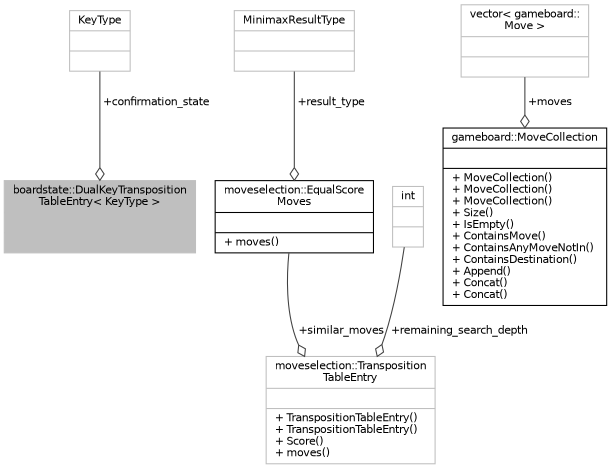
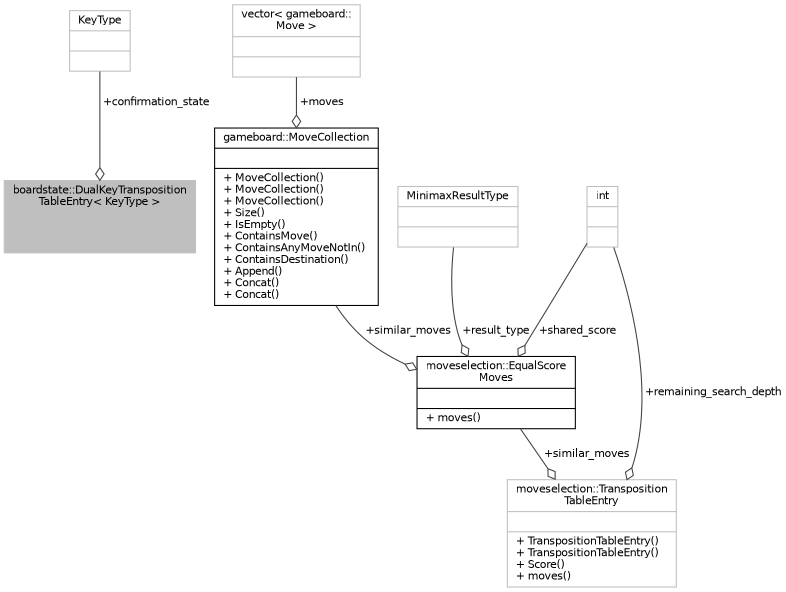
  digraph {
    node [color=grey75 fillcolor=white fontname=Helvetica fontsize=10 shape=record style=filled]
    edge [arrowhead=odiamond color=grey25 fontname=Helvetica fontsize=10 labelfontname=Helvetica labelfontsize=10 style=solid]
    n1 [fillcolor=grey75 fontcolor=black height=0.2 label="{boardstate::DualKeyTransposition\lTableEntry\< KeyType \>\n||}" width=0.4]
    n2 [height=0.2 label="{moveselection::Transposition\lTableEntry\n||+ TranspositionTableEntry()\l+ TranspositionTableEntry()\l+ Score()\l+ moves()\l}" width=0.4]
    n3 [color=black height=0.2 label="{moveselection::EqualScore\lMoves\n||+ moves()\l}" width=0.4]
    n4 [color=black height=0.2 label="{gameboard::MoveCollection\n||+ MoveCollection()\l+ MoveCollection()\l+ MoveCollection()\l+ Size()\l+ IsEmpty()\l+ ContainsMove()\l+ ContainsAnyMoveNotIn()\l+ ContainsDestination()\l+ Append()\l+ Concat()\l+ Concat()\l}" width=0.4]
    n5 [height=0.2 label="{vector\< gameboard::\lMove \>\n||}" width=0.4]
    n6 [height=0.2 label="{int\n||}" width=0.4]
    n7 [height=0.2 label="{MinimaxResultType\n||}" width=0.4]
    n8 [height=0.2 label="{KeyType\n||}" width=0.4]
    n3 -> n2 [label=" +similar_moves"]
+   n4 -> n3 [label=" +similar_moves"]
    n5 -> n4 [label=" +moves"]
    n6 -> n2 [label=" +remaining_search_depth"]
+   n6 -> n3 [label=" +shared_score"]
    n7 -> n3 [label=" +result_type"]
    n8 -> n1 [label=" +confirmation_state"]
  }
